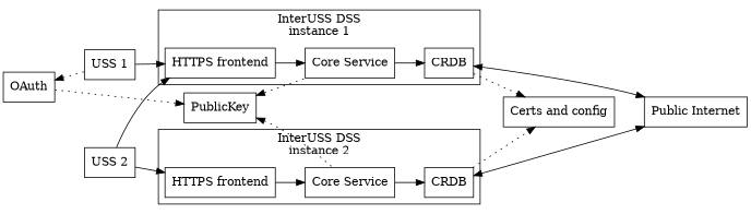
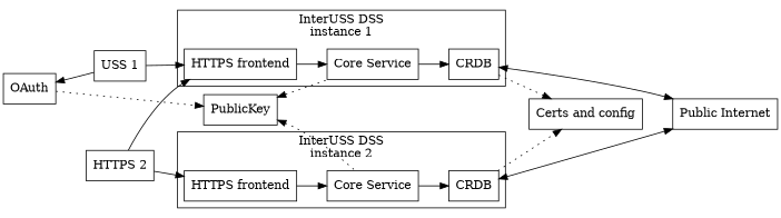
  digraph {
    rankdir=LR
    node [shape=box]
    n1 [label="HTTPS frontend"]
    n2 [label="Core Service"]
    n3 [label=CRDB]
    n4 [label="HTTPS frontend"]
    n5 [label="Core Service"]
    n6 [label=CRDB]
    n7 [label="Certs and config"]
    n8 [label="Public Internet"]
    n9 [label="USS 1"]
-   n10 [label="USS 2"]
+   n10 [label="HTTPS 2"]
    OAuth
    PublicKey
    subgraph cluster_1 {
      label="InterUSS DSS\ninstance 1"
      n1
      n2
      n3
    }
    subgraph cluster_2 {
      label="InterUSS DSS\ninstance 2"
      n4
      n5
      n6
    }
    n1 -> n2
    n2 -> n3
    n3 -> n7 [style=dotted]
    n3 -> n8 [dir=both]
    n4 -> n5
    n5 -> n6
    n6 -> n7 [style=dotted]
    n6 -> n8 [dir=both]
    n7 -> n8 [color=transparent dir=none]
    n9 -> n1
    n10 -> n1
    n10 -> n4
-   OAuth -> n9 [dir=back style=dotted]
+   OAuth -> n9 [dir=back]
    OAuth -> PublicKey [style=dotted]
    PublicKey -> n2 [dir=back style=dotted]
    PublicKey -> n5 [dir=back style=dotted]
  }
